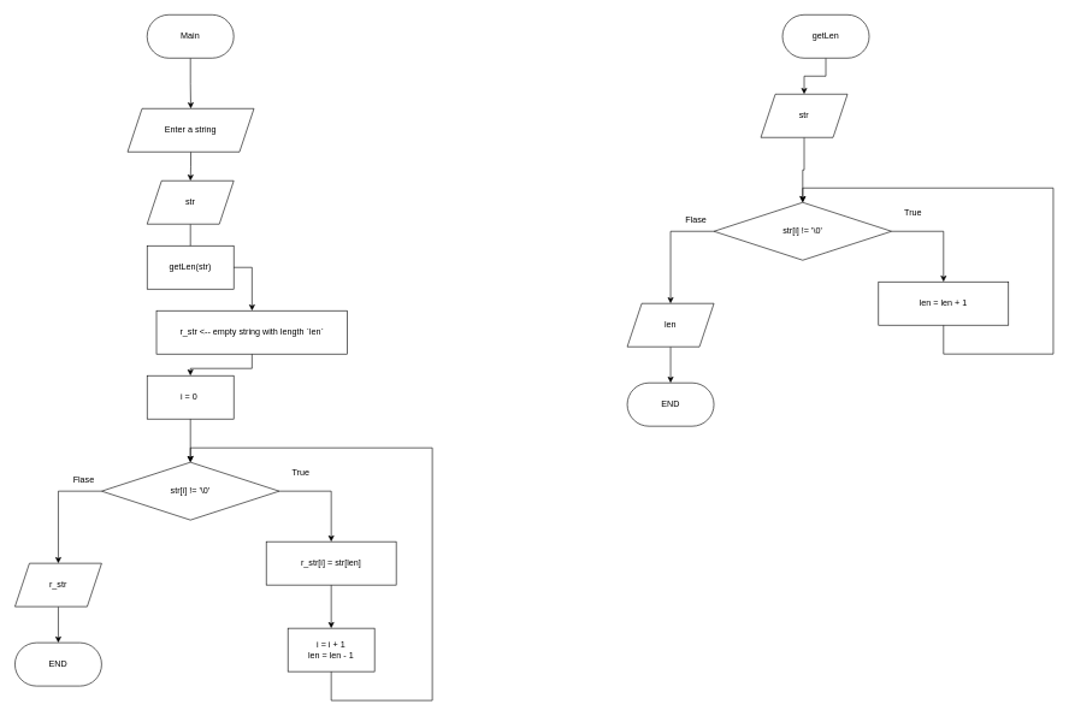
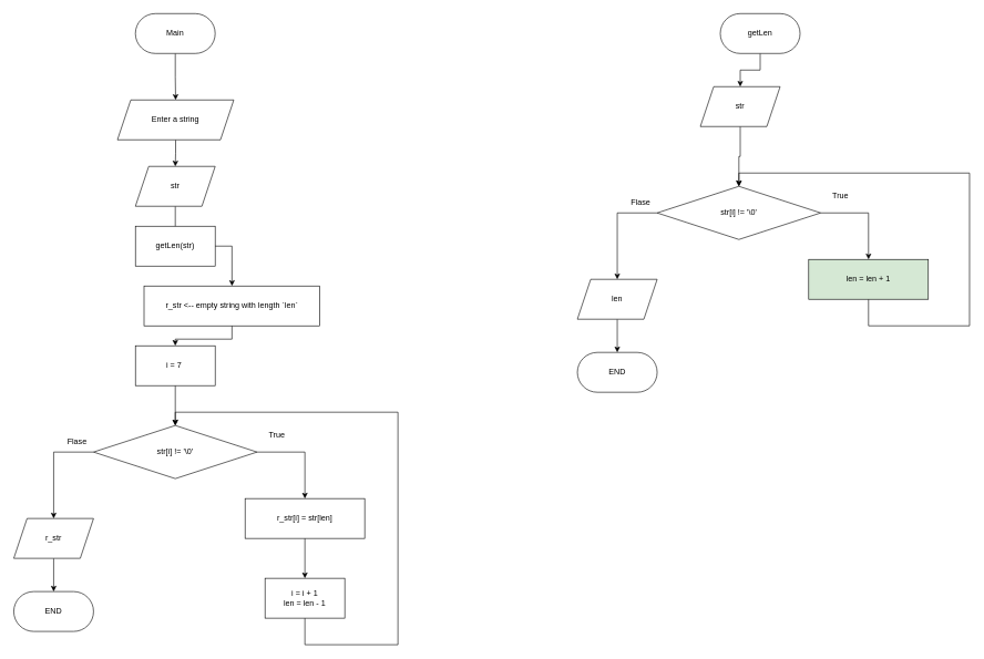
  <mxCell id="0" />
  <mxCell id="1" parent="0" />
  <mxCell id="2" style="edgeStyle=orthogonalEdgeStyle;rounded=0;orthogonalLoop=1;jettySize=auto;html=1;" edge="1" parent="1" source="3" target="5"><mxGeometry relative="1" as="geometry" /></mxCell>
  <mxCell id="3" value="Main" style="rounded=1;whiteSpace=wrap;html=1;arcSize=50;" vertex="1" parent="1"><mxGeometry x="203" y="20" width="120" height="60" as="geometry" /></mxCell>
  <mxCell id="4" style="edgeStyle=orthogonalEdgeStyle;rounded=0;orthogonalLoop=1;jettySize=auto;html=1;" edge="1" parent="1" source="5" target="7"><mxGeometry relative="1" as="geometry" /></mxCell>
  <mxCell id="5" value="Enter a string" style="shape=parallelogram;perimeter=parallelogramPerimeter;whiteSpace=wrap;html=1;fixedSize=1;" vertex="1" parent="1"><mxGeometry x="176" y="150" width="175" height="60" as="geometry" /></mxCell>
  <mxCell id="6" style="edgeStyle=orthogonalEdgeStyle;rounded=0;orthogonalLoop=1;jettySize=auto;html=1;" edge="1" parent="1" source="7" target="9"><mxGeometry relative="1" as="geometry" /></mxCell>
  <mxCell id="7" value="str" style="shape=parallelogram;perimeter=parallelogramPerimeter;whiteSpace=wrap;html=1;fixedSize=1;" vertex="1" parent="1"><mxGeometry x="203" y="250" width="120" height="60" as="geometry" /></mxCell>
  <mxCell id="8" style="edgeStyle=orthogonalEdgeStyle;rounded=0;orthogonalLoop=1;jettySize=auto;html=1;" edge="1" parent="1" source="9" target="11"><mxGeometry relative="1" as="geometry" /></mxCell>
  <mxCell id="9" value="r_str &amp;lt;-- empty string with length `len`" style="rounded=0;whiteSpace=wrap;html=1;" vertex="1" parent="1"><mxGeometry x="216" y="430" width="264.5" height="60" as="geometry" /></mxCell>
  <mxCell id="10" style="edgeStyle=orthogonalEdgeStyle;rounded=0;orthogonalLoop=1;jettySize=auto;html=1;" edge="1" parent="1" source="11" target="14"><mxGeometry relative="1" as="geometry" /></mxCell>
- <mxCell id="11" value="i = 0&amp;nbsp;" style="rounded=0;whiteSpace=wrap;html=1;" vertex="1" parent="1"><mxGeometry x="203" y="520" width="120" height="60" as="geometry" /></mxCell>
+ <mxCell id="11" value="i = 7&amp;nbsp;" style="rounded=0;whiteSpace=wrap;html=1;" vertex="1" parent="1"><mxGeometry x="203" y="520" width="120" height="60" as="geometry" /></mxCell>
  <mxCell id="12" style="edgeStyle=orthogonalEdgeStyle;rounded=0;orthogonalLoop=1;jettySize=auto;html=1;" edge="1" parent="1" source="14" target="17"><mxGeometry relative="1" as="geometry"><Array as="points"><mxPoint x="458" y="680" /></Array></mxGeometry></mxCell>
  <mxCell id="13" style="edgeStyle=orthogonalEdgeStyle;rounded=0;orthogonalLoop=1;jettySize=auto;html=1;" edge="1" parent="1" source="14" target="21"><mxGeometry relative="1" as="geometry"><Array as="points"><mxPoint x="80" y="680" /></Array></mxGeometry></mxCell>
  <mxCell id="14" value="str[i] != '\0'" style="rhombus;whiteSpace=wrap;html=1;" vertex="1" parent="1"><mxGeometry x="140" y="640" width="246" height="80" as="geometry" /></mxCell>
  <mxCell id="15" value="True" style="text;html=1;align=center;verticalAlign=middle;whiteSpace=wrap;rounded=0;" vertex="1" parent="1"><mxGeometry x="386" y="640" width="60" height="30" as="geometry" /></mxCell>
  <mxCell id="16" style="edgeStyle=orthogonalEdgeStyle;rounded=0;orthogonalLoop=1;jettySize=auto;html=1;" edge="1" parent="1" source="17" target="19"><mxGeometry relative="1" as="geometry" /></mxCell>
  <mxCell id="17" value="r_str[i] = str[len]" style="rounded=0;whiteSpace=wrap;html=1;" vertex="1" parent="1"><mxGeometry x="368" y="750" width="180" height="60" as="geometry" /></mxCell>
  <mxCell id="18" style="edgeStyle=orthogonalEdgeStyle;rounded=0;orthogonalLoop=1;jettySize=auto;html=1;entryX=0.5;entryY=0;entryDx=0;entryDy=0;" edge="1" parent="1" source="19" target="14"><mxGeometry relative="1" as="geometry"><Array as="points"><mxPoint x="458" y="970" /><mxPoint x="598" y="970" /><mxPoint x="598" y="620" /><mxPoint x="263" y="620" /></Array></mxGeometry></mxCell>
  <mxCell id="19" value="i = i + 1&lt;div&gt;len = len - 1&lt;/div&gt;" style="rounded=0;whiteSpace=wrap;html=1;" vertex="1" parent="1"><mxGeometry x="398" y="870" width="120" height="60" as="geometry" /></mxCell>
  <mxCell id="20" style="edgeStyle=orthogonalEdgeStyle;rounded=0;orthogonalLoop=1;jettySize=auto;html=1;" edge="1" parent="1" source="21" target="23"><mxGeometry relative="1" as="geometry" /></mxCell>
  <mxCell id="21" value="r_str" style="shape=parallelogram;perimeter=parallelogramPerimeter;whiteSpace=wrap;html=1;fixedSize=1;" vertex="1" parent="1"><mxGeometry x="20" y="780" width="120" height="60" as="geometry" /></mxCell>
  <mxCell id="22" value="Flase" style="text;html=1;align=center;verticalAlign=middle;resizable=0;points=[];autosize=1;strokeColor=none;fillColor=none;" vertex="1" parent="1"><mxGeometry x="90" y="650" width="50" height="30" as="geometry" /></mxCell>
  <mxCell id="23" value="END" style="rounded=1;whiteSpace=wrap;html=1;arcSize=50;" vertex="1" parent="1"><mxGeometry x="20" y="890" width="120" height="60" as="geometry" /></mxCell>
  <mxCell id="24" value="getLen(str)" style="rounded=0;whiteSpace=wrap;html=1;" vertex="1" parent="1"><mxGeometry x="203" y="340" width="120" height="60" as="geometry" /></mxCell>
  <mxCell id="25" value="" style="edgeStyle=orthogonalEdgeStyle;rounded=0;orthogonalLoop=1;jettySize=auto;html=1;" edge="1" parent="1" source="26" target="28"><mxGeometry relative="1" as="geometry" /></mxCell>
  <mxCell id="26" value="getLen" style="rounded=1;whiteSpace=wrap;html=1;arcSize=50;" vertex="1" parent="1"><mxGeometry x="1083" y="20" width="120" height="60" as="geometry" /></mxCell>
  <mxCell id="27" style="edgeStyle=orthogonalEdgeStyle;rounded=0;orthogonalLoop=1;jettySize=auto;html=1;" edge="1" parent="1" source="28" target="31"><mxGeometry relative="1" as="geometry" /></mxCell>
  <mxCell id="28" value="str" style="shape=parallelogram;perimeter=parallelogramPerimeter;whiteSpace=wrap;html=1;fixedSize=1;" vertex="1" parent="1"><mxGeometry x="1053" y="130" width="120" height="60" as="geometry" /></mxCell>
  <mxCell id="29" style="edgeStyle=orthogonalEdgeStyle;rounded=0;orthogonalLoop=1;jettySize=auto;html=1;" edge="1" parent="1" source="31" target="34"><mxGeometry relative="1" as="geometry"><Array as="points"><mxPoint x="1306" y="320" /></Array></mxGeometry></mxCell>
  <mxCell id="30" style="edgeStyle=orthogonalEdgeStyle;rounded=0;orthogonalLoop=1;jettySize=auto;html=1;" edge="1" parent="1" source="31" target="36"><mxGeometry relative="1" as="geometry"><Array as="points"><mxPoint x="928" y="320" /></Array></mxGeometry></mxCell>
  <mxCell id="31" value="str[i] != '\0'" style="rhombus;whiteSpace=wrap;html=1;" vertex="1" parent="1"><mxGeometry x="988" y="280" width="246" height="80" as="geometry" /></mxCell>
  <mxCell id="32" value="True" style="text;html=1;align=center;verticalAlign=middle;whiteSpace=wrap;rounded=0;" vertex="1" parent="1"><mxGeometry x="1234" y="280" width="60" height="30" as="geometry" /></mxCell>
  <mxCell id="33" style="edgeStyle=orthogonalEdgeStyle;rounded=0;orthogonalLoop=1;jettySize=auto;html=1;entryX=0.5;entryY=0;entryDx=0;entryDy=0;" edge="1" parent="1" source="34" target="31"><mxGeometry relative="1" as="geometry"><Array as="points"><mxPoint x="1306" y="490" /><mxPoint x="1458" y="490" /><mxPoint x="1458" y="260" /><mxPoint x="1111" y="260" /></Array></mxGeometry></mxCell>
- <mxCell id="34" value="len = len + 1" style="rounded=0;whiteSpace=wrap;html=1;" vertex="1" parent="1"><mxGeometry x="1216" y="390" width="180" height="60" as="geometry" /></mxCell>
+ <mxCell id="34" value="len = len + 1" style="rounded=0;whiteSpace=wrap;html=1;fillColor=#d5e8d4;" vertex="1" parent="1"><mxGeometry x="1216" y="390" width="180" height="60" as="geometry" /></mxCell>
  <mxCell id="35" style="edgeStyle=orthogonalEdgeStyle;rounded=0;orthogonalLoop=1;jettySize=auto;html=1;" edge="1" parent="1" source="36" target="38"><mxGeometry relative="1" as="geometry" /></mxCell>
  <mxCell id="36" value="len" style="shape=parallelogram;perimeter=parallelogramPerimeter;whiteSpace=wrap;html=1;fixedSize=1;" vertex="1" parent="1"><mxGeometry x="868" y="420" width="120" height="60" as="geometry" /></mxCell>
  <mxCell id="37" value="Flase" style="text;html=1;align=center;verticalAlign=middle;resizable=0;points=[];autosize=1;strokeColor=none;fillColor=none;" vertex="1" parent="1"><mxGeometry x="938" y="290" width="50" height="30" as="geometry" /></mxCell>
  <mxCell id="38" value="END" style="rounded=1;whiteSpace=wrap;html=1;arcSize=50;" vertex="1" parent="1"><mxGeometry x="868" y="530" width="120" height="60" as="geometry" /></mxCell>
